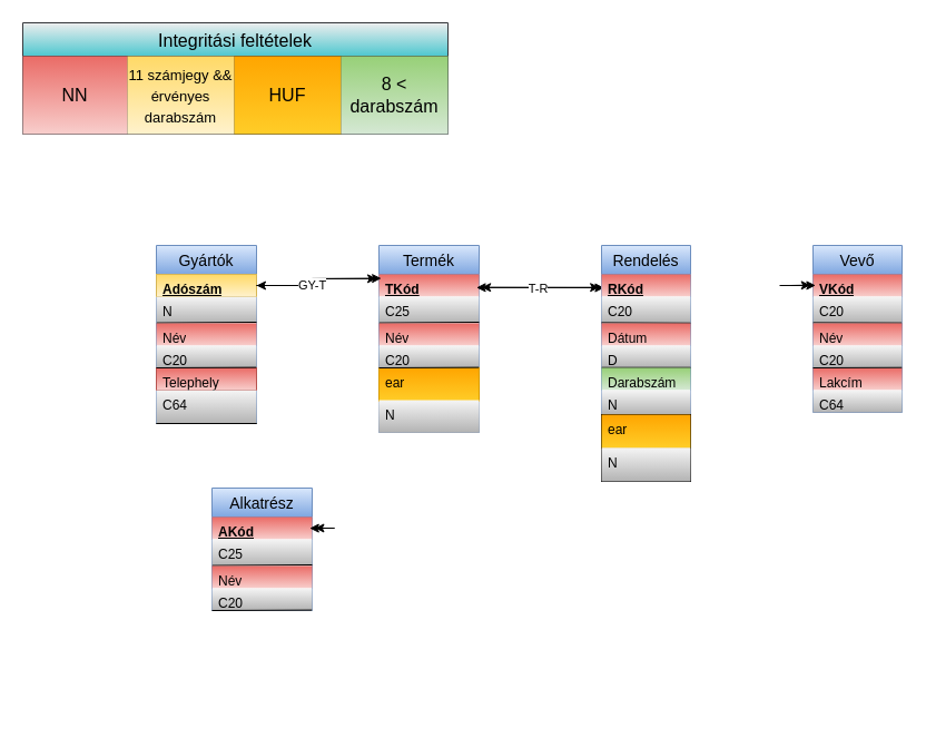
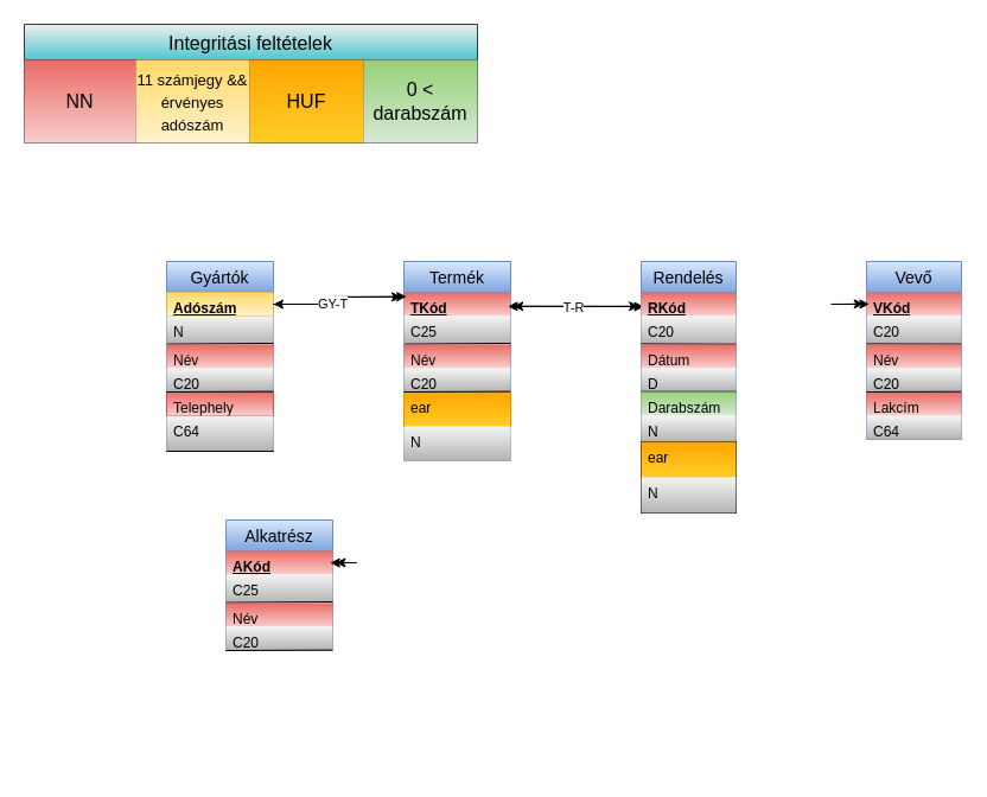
  <mxCell id="0" />
  <mxCell id="1" parent="0" />
  <mxCell id="2" value="" style="endArrow=classic;startArrow=classic;html=1;rounded=0;entryX=0.03;entryY=0.604;entryDx=0;entryDy=0;exitX=1.024;exitY=0.585;exitDx=0;exitDy=0;exitPerimeter=0;entryPerimeter=0;" parent="1" source="38" target="4" edge="1"><mxGeometry width="50" height="50" relative="1" as="geometry"><mxPoint x="830" y="420" as="sourcePoint" /><mxPoint x="940" y="266" as="targetPoint" /></mxGeometry></mxCell>
  <mxCell id="3" value="Rendelés" style="swimlane;fontStyle=0;childLayout=stackLayout;horizontal=1;startSize=26;horizontalStack=0;resizeParent=1;resizeParentMax=0;resizeLast=0;collapsible=1;marginBottom=0;align=center;fontSize=14;fillColor=#dae8fc;strokeColor=#6c8ebf;gradientColor=#7ea6e0;" parent="1" vertex="1"><mxGeometry x="540" y="220" width="80" height="152" as="geometry" /></mxCell>
  <mxCell id="4" value="&lt;u&gt;RKód&lt;/u&gt;" style="text;strokeColor=none;fillColor=#f8cecc;spacingLeft=4;spacingRight=4;overflow=hidden;rotatable=0;points=[[0,0.5],[1,0.5]];portConstraint=eastwest;fontSize=12;whiteSpace=wrap;html=1;strokeWidth=1;fontStyle=1;gradientColor=#ea6b66;gradientDirection=north;" parent="3" vertex="1"><mxGeometry y="26" width="80" height="20" as="geometry" /></mxCell>
  <mxCell id="5" value="C20" style="text;strokeColor=none;fillColor=#f5f5f5;spacingLeft=4;spacingRight=4;overflow=hidden;rotatable=0;points=[[0,0.5],[1,0.5]];portConstraint=eastwest;fontSize=12;whiteSpace=wrap;html=1;perimeterSpacing=0;gradientColor=#b3b3b3;" parent="3" vertex="1"><mxGeometry y="46" width="80" height="24" as="geometry" /></mxCell>
  <mxCell id="6" value="" style="endArrow=none;html=1;rounded=0;entryX=0.999;entryY=-0.014;entryDx=0;entryDy=0;entryPerimeter=0;exitX=-0.001;exitY=-0.029;exitDx=0;exitDy=0;exitPerimeter=0;elbow=vertical;" parent="3" source="7" target="7" edge="1"><mxGeometry relative="1" as="geometry"><mxPoint x="-1" y="70" as="sourcePoint" /><mxPoint x="80" y="70" as="targetPoint" /></mxGeometry></mxCell>
  <mxCell id="7" value="Dátum" style="text;strokeColor=none;fillColor=#f8cecc;spacingLeft=4;spacingRight=4;overflow=hidden;rotatable=0;points=[[0,0.5],[1,0.5]];portConstraint=eastwest;fontSize=12;whiteSpace=wrap;html=1;gradientColor=#ea6b66;gradientDirection=north;" parent="3" vertex="1"><mxGeometry y="70" width="80" height="20" as="geometry" /></mxCell>
  <mxCell id="8" value="D" style="text;strokeColor=none;fillColor=#f5f5f5;spacingLeft=4;spacingRight=4;overflow=hidden;rotatable=0;points=[[0,0.5],[1,0.5]];portConstraint=eastwest;fontSize=12;whiteSpace=wrap;html=1;gradientColor=#b3b3b3;" parent="3" vertex="1"><mxGeometry y="90" width="80" height="20" as="geometry" /></mxCell>
  <mxCell id="9" value="" style="endArrow=none;html=1;rounded=0;exitX=0.003;exitY=-0.014;exitDx=0;exitDy=0;exitPerimeter=0;entryX=1;entryY=-0.014;entryDx=0;entryDy=0;entryPerimeter=0;" parent="3" source="10" target="10" edge="1"><mxGeometry relative="1" as="geometry"><mxPoint x="0.8" y="110.5" as="sourcePoint" /><mxPoint x="80.0" y="110" as="targetPoint" /></mxGeometry></mxCell>
  <mxCell id="10" value="Darabszám" style="text;strokeColor=none;fillColor=#d5e8d4;spacingLeft=4;spacingRight=4;overflow=hidden;rotatable=0;points=[[0,0.5],[1,0.5]];portConstraint=eastwest;fontSize=12;whiteSpace=wrap;html=1;gradientColor=#97d077;gradientDirection=north;" parent="3" vertex="1"><mxGeometry y="110" width="80" height="20" as="geometry" /></mxCell>
  <mxCell id="11" value="N" style="text;strokeColor=none;fillColor=#f5f5f5;spacingLeft=4;spacingRight=4;overflow=hidden;rotatable=0;points=[[0,0.5],[1,0.5]];portConstraint=eastwest;fontSize=12;whiteSpace=wrap;html=1;gradientColor=#b3b3b3;" parent="3" vertex="1"><mxGeometry y="130" width="80" height="22" as="geometry" /></mxCell>
  <mxCell id="12" value="Vevő" style="swimlane;fontStyle=0;childLayout=stackLayout;horizontal=1;startSize=26;horizontalStack=0;resizeParent=1;resizeParentMax=0;resizeLast=0;collapsible=1;marginBottom=0;align=center;fontSize=14;fillColor=#dae8fc;strokeColor=#6c8ebf;gradientColor=#7ea6e0;" parent="1" vertex="1"><mxGeometry x="730" y="220" width="80" height="150" as="geometry" /></mxCell>
  <mxCell id="13" value="&lt;u&gt;VKód&lt;/u&gt;" style="text;strokeColor=none;fillColor=#f8cecc;spacingLeft=4;spacingRight=4;overflow=hidden;rotatable=0;points=[[0,0.5],[1,0.5]];portConstraint=eastwest;fontSize=12;whiteSpace=wrap;html=1;strokeWidth=1;fontStyle=1;gradientColor=#ea6b66;gradientDirection=north;" parent="12" vertex="1"><mxGeometry y="26" width="80" height="20" as="geometry" /></mxCell>
  <mxCell id="14" value="C20" style="text;strokeColor=none;fillColor=#f5f5f5;spacingLeft=4;spacingRight=4;overflow=hidden;rotatable=0;points=[[0,0.5],[1,0.5]];portConstraint=eastwest;fontSize=12;whiteSpace=wrap;html=1;perimeterSpacing=0;gradientColor=#b3b3b3;" parent="12" vertex="1"><mxGeometry y="46" width="80" height="24" as="geometry" /></mxCell>
  <mxCell id="15" value="" style="endArrow=none;html=1;rounded=0;entryX=0.995;entryY=0.984;entryDx=0;entryDy=0;entryPerimeter=0;exitX=0.001;exitY=-0.029;exitDx=0;exitDy=0;exitPerimeter=0;" parent="12" source="16" target="14" edge="1"><mxGeometry relative="1" as="geometry"><mxPoint y="70" as="sourcePoint" /><mxPoint x="80" y="69" as="targetPoint" /></mxGeometry></mxCell>
  <mxCell id="16" value="Név" style="text;strokeColor=none;fillColor=#f8cecc;spacingLeft=4;spacingRight=4;overflow=hidden;rotatable=0;points=[[0,0.5],[1,0.5]];portConstraint=eastwest;fontSize=12;whiteSpace=wrap;html=1;gradientColor=#ea6b66;gradientDirection=north;" parent="12" vertex="1"><mxGeometry y="70" width="80" height="20" as="geometry" /></mxCell>
  <mxCell id="17" value="C20" style="text;strokeColor=none;fillColor=#f5f5f5;spacingLeft=4;spacingRight=4;overflow=hidden;rotatable=0;points=[[0,0.5],[1,0.5]];portConstraint=eastwest;fontSize=12;whiteSpace=wrap;html=1;gradientColor=#b3b3b3;" parent="12" vertex="1"><mxGeometry y="90" width="80" height="20" as="geometry" /></mxCell>
  <mxCell id="18" value="Lakcím" style="text;strokeColor=none;fillColor=#f8cecc;spacingLeft=4;spacingRight=4;overflow=hidden;rotatable=0;points=[[0,0.5],[1,0.5]];portConstraint=eastwest;fontSize=12;whiteSpace=wrap;html=1;gradientColor=#ea6b66;gradientDirection=north;" parent="12" vertex="1"><mxGeometry y="110" width="80" height="20" as="geometry" /></mxCell>
  <mxCell id="19" value="C64&lt;div&gt;&lt;br&gt;&lt;/div&gt;" style="text;strokeColor=none;fillColor=#f5f5f5;spacingLeft=4;spacingRight=4;overflow=hidden;rotatable=0;points=[[0,0.5],[1,0.5]];portConstraint=eastwest;fontSize=12;whiteSpace=wrap;html=1;gradientColor=#b3b3b3;" parent="12" vertex="1"><mxGeometry y="130" width="80" height="20" as="geometry" /></mxCell>
  <mxCell id="20" value="" style="endArrow=none;html=1;rounded=0;entryX=0.997;entryY=-0.014;entryDx=0;entryDy=0;entryPerimeter=0;" parent="12" target="18" edge="1"><mxGeometry relative="1" as="geometry"><mxPoint y="110" as="sourcePoint" /><mxPoint x="80" y="112" as="targetPoint" /></mxGeometry></mxCell>
  <mxCell id="21" value="Alkatrész" style="swimlane;fontStyle=0;childLayout=stackLayout;horizontal=1;startSize=26;horizontalStack=0;resizeParent=1;resizeParentMax=0;resizeLast=0;collapsible=1;marginBottom=0;align=center;fontSize=14;fillColor=#dae8fc;strokeColor=#6c8ebf;gradientColor=#7ea6e0;" parent="1" vertex="1"><mxGeometry x="190" y="438" width="90" height="110" as="geometry" /></mxCell>
  <mxCell id="22" value="&lt;u&gt;AKód&lt;/u&gt;" style="text;strokeColor=none;fillColor=#f8cecc;spacingLeft=4;spacingRight=4;overflow=hidden;rotatable=0;points=[[0,0.5],[1,0.5]];portConstraint=eastwest;fontSize=12;whiteSpace=wrap;html=1;strokeWidth=1;fontStyle=1;gradientColor=#ea6b66;gradientDirection=north;" parent="21" vertex="1"><mxGeometry y="26" width="90" height="20" as="geometry" /></mxCell>
  <mxCell id="23" value="C25" style="text;strokeColor=none;fillColor=#f5f5f5;spacingLeft=4;spacingRight=4;overflow=hidden;rotatable=0;points=[[0,0.5],[1,0.5]];portConstraint=eastwest;fontSize=12;whiteSpace=wrap;html=1;perimeterSpacing=0;gradientColor=#b3b3b3;" parent="21" vertex="1"><mxGeometry y="46" width="90" height="24" as="geometry" /></mxCell>
  <mxCell id="24" value="" style="endArrow=none;html=1;rounded=0;exitX=0.004;exitY=-0.02;exitDx=0;exitDy=0;exitPerimeter=0;" parent="21" source="25" edge="1"><mxGeometry relative="1" as="geometry"><mxPoint x="-1" y="70" as="sourcePoint" /><mxPoint x="90" y="69" as="targetPoint" /></mxGeometry></mxCell>
  <mxCell id="25" value="Név" style="text;strokeColor=none;fillColor=#f8cecc;spacingLeft=4;spacingRight=4;overflow=hidden;rotatable=0;points=[[0,0.5],[1,0.5]];portConstraint=eastwest;fontSize=12;whiteSpace=wrap;html=1;gradientColor=#ea6b66;gradientDirection=north;" parent="21" vertex="1"><mxGeometry y="70" width="90" height="20" as="geometry" /></mxCell>
  <mxCell id="26" value="C20&lt;div&gt;&lt;br&gt;&lt;/div&gt;" style="text;strokeColor=none;fillColor=#f5f5f5;spacingLeft=4;spacingRight=4;overflow=hidden;rotatable=0;points=[[0,0.5],[1,0.5]];portConstraint=eastwest;fontSize=12;whiteSpace=wrap;html=1;gradientColor=#b3b3b3;" parent="21" vertex="1"><mxGeometry y="90" width="90" height="20" as="geometry" /></mxCell>
  <mxCell id="27" value="" style="endArrow=none;html=1;rounded=0;entryX=0.997;entryY=-0.02;entryDx=0;entryDy=0;entryPerimeter=0;" parent="21" edge="1"><mxGeometry relative="1" as="geometry"><mxPoint y="110" as="sourcePoint" /><mxPoint x="89.73" y="109.6" as="targetPoint" /></mxGeometry></mxCell>
  <mxCell id="28" value="&lt;div&gt;&lt;br&gt;&lt;/div&gt;" style="text;strokeColor=none;fillColor=none;spacingLeft=4;spacingRight=4;overflow=hidden;rotatable=0;points=[[0,0.5],[1,0.5]];portConstraint=eastwest;fontSize=12;whiteSpace=wrap;html=1;" parent="1" vertex="1"><mxGeometry x="580" y="630" width="80" height="20" as="geometry" /></mxCell>
  <mxCell id="29" value="" style="endArrow=classic;html=1;rounded=0;entryX=-0.029;entryY=0.486;entryDx=0;entryDy=0;entryPerimeter=0;" parent="1" target="13" edge="1"><mxGeometry width="50" height="50" relative="1" as="geometry"><mxPoint x="710" y="256" as="sourcePoint" /><mxPoint x="770" y="340" as="targetPoint" /></mxGeometry></mxCell>
  <mxCell id="30" value="" style="endArrow=classic;html=1;rounded=0;entryX=0.03;entryY=0.496;entryDx=0;entryDy=0;entryPerimeter=0;" parent="1" target="13" edge="1"><mxGeometry width="50" height="50" relative="1" as="geometry"><mxPoint x="700" y="256" as="sourcePoint" /><mxPoint x="770" y="340" as="targetPoint" /></mxGeometry></mxCell>
  <mxCell id="31" value="Integritási feltételek" style="shape=table;startSize=30;container=1;collapsible=0;childLayout=tableLayout;fontSize=16;fillColor=#eeeeee;strokeColor=#36393d;gradientColor=#4DC7CF;swimlaneFillColor=none;" parent="1" vertex="1"><mxGeometry x="20" y="20" width="382" height="100" as="geometry" /></mxCell>
  <mxCell id="32" value="" style="shape=tableRow;horizontal=0;startSize=0;swimlaneHead=0;swimlaneBody=0;strokeColor=inherit;top=0;left=0;bottom=0;right=0;collapsible=0;dropTarget=0;fillColor=none;points=[[0,0.5],[1,0.5]];portConstraint=eastwest;fontSize=16;" parent="31" vertex="1"><mxGeometry y="30" width="382" height="70" as="geometry" /></mxCell>
  <mxCell id="33" value="NN" style="shape=partialRectangle;html=1;whiteSpace=wrap;connectable=0;strokeColor=#b85450;overflow=hidden;fillColor=#f8cecc;top=0;left=0;bottom=0;right=0;pointerEvents=1;fontSize=16;gradientColor=#ea6b66;gradientDirection=north;" parent="32" vertex="1"><mxGeometry width="94" height="70" as="geometry"><mxRectangle width="94" height="70" as="alternateBounds" /></mxGeometry></mxCell>
- <mxCell id="34" value="&lt;font size=&quot;2&quot;&gt;11&lt;/font&gt;&lt;span style=&quot;font-size: small;&quot;&gt;&amp;nbsp;számjegy &amp;amp;&amp;amp; érvényes darabszám&lt;/span&gt;" style="shape=partialRectangle;html=1;whiteSpace=wrap;connectable=0;strokeColor=#d6b656;overflow=hidden;fillColor=#fff2cc;top=0;left=0;bottom=0;right=0;pointerEvents=1;fontSize=16;gradientColor=#ffd966;gradientDirection=north;" parent="32" vertex="1"><mxGeometry x="94" width="96" height="70" as="geometry"><mxRectangle width="96" height="70" as="alternateBounds" /></mxGeometry></mxCell>
+ <mxCell id="34" value="&lt;font size=&quot;2&quot;&gt;11&lt;/font&gt;&lt;span style=&quot;font-size: small;&quot;&gt;&amp;nbsp;számjegy &amp;amp;&amp;amp; érvényes adószám&lt;/span&gt;" style="shape=partialRectangle;html=1;whiteSpace=wrap;connectable=0;strokeColor=#d6b656;overflow=hidden;fillColor=#fff2cc;top=0;left=0;bottom=0;right=0;pointerEvents=1;fontSize=16;gradientColor=#ffd966;gradientDirection=north;" parent="32" vertex="1"><mxGeometry x="94" width="96" height="70" as="geometry"><mxRectangle width="96" height="70" as="alternateBounds" /></mxGeometry></mxCell>
  <mxCell id="35" value="HUF" style="shape=partialRectangle;html=1;whiteSpace=wrap;connectable=0;strokeColor=#d79b00;overflow=hidden;fillColor=#ffcd28;top=0;left=0;bottom=0;right=0;pointerEvents=1;fontSize=16;gradientColor=#ffa500;gradientDirection=north;" parent="32" vertex="1"><mxGeometry x="190" width="96" height="70" as="geometry"><mxRectangle width="96" height="70" as="alternateBounds" /></mxGeometry></mxCell>
- <mxCell id="36" value="8 &amp;lt; darabszám" style="shape=partialRectangle;html=1;whiteSpace=wrap;connectable=0;strokeColor=#82b366;overflow=hidden;fillColor=#d5e8d4;top=0;left=0;bottom=0;right=0;pointerEvents=1;fontSize=16;gradientColor=#97d077;gradientDirection=north;" parent="32" vertex="1"><mxGeometry x="286" width="96" height="70" as="geometry"><mxRectangle width="96" height="70" as="alternateBounds" /></mxGeometry></mxCell>
+ <mxCell id="36" value="0 &amp;lt; darabszám" style="shape=partialRectangle;html=1;whiteSpace=wrap;connectable=0;strokeColor=#82b366;overflow=hidden;fillColor=#d5e8d4;top=0;left=0;bottom=0;right=0;pointerEvents=1;fontSize=16;gradientColor=#97d077;gradientDirection=north;" parent="32" vertex="1"><mxGeometry x="286" width="96" height="70" as="geometry"><mxRectangle width="96" height="70" as="alternateBounds" /></mxGeometry></mxCell>
  <mxCell id="37" value="Termék" style="swimlane;fontStyle=0;childLayout=stackLayout;horizontal=1;startSize=26;horizontalStack=0;resizeParent=1;resizeParentMax=0;resizeLast=0;collapsible=1;marginBottom=0;align=center;fontSize=14;fillColor=#dae8fc;strokeColor=#6c8ebf;gradientColor=#7ea6e0;" parent="1" vertex="1"><mxGeometry x="340" y="220" width="90" height="168" as="geometry" /></mxCell>
  <mxCell id="38" value="&lt;u&gt;TKód&lt;/u&gt;" style="text;strokeColor=none;fillColor=#f8cecc;spacingLeft=4;spacingRight=4;overflow=hidden;rotatable=0;points=[[0,0.5],[1,0.5]];portConstraint=eastwest;fontSize=12;whiteSpace=wrap;html=1;strokeWidth=1;fontStyle=1;gradientColor=#ea6b66;gradientDirection=north;" parent="37" vertex="1"><mxGeometry y="26" width="90" height="20" as="geometry" /></mxCell>
  <mxCell id="39" value="C25" style="text;strokeColor=none;fillColor=#f5f5f5;spacingLeft=4;spacingRight=4;overflow=hidden;rotatable=0;points=[[0,0.5],[1,0.5]];portConstraint=eastwest;fontSize=12;whiteSpace=wrap;html=1;perimeterSpacing=0;gradientColor=#b3b3b3;" parent="37" vertex="1"><mxGeometry y="46" width="90" height="24" as="geometry" /></mxCell>
  <mxCell id="40" value="" style="endArrow=none;html=1;rounded=0;exitX=0.004;exitY=-0.02;exitDx=0;exitDy=0;exitPerimeter=0;" parent="37" source="41" edge="1"><mxGeometry relative="1" as="geometry"><mxPoint x="-1" y="70" as="sourcePoint" /><mxPoint x="90" y="69" as="targetPoint" /></mxGeometry></mxCell>
  <mxCell id="41" value="Név" style="text;strokeColor=none;fillColor=#f8cecc;spacingLeft=4;spacingRight=4;overflow=hidden;rotatable=0;points=[[0,0.5],[1,0.5]];portConstraint=eastwest;fontSize=12;whiteSpace=wrap;html=1;gradientColor=#ea6b66;gradientDirection=north;" parent="37" vertex="1"><mxGeometry y="70" width="90" height="20" as="geometry" /></mxCell>
  <mxCell id="42" value="C20&lt;div&gt;&lt;br&gt;&lt;/div&gt;" style="text;strokeColor=none;fillColor=#f5f5f5;spacingLeft=4;spacingRight=4;overflow=hidden;rotatable=0;points=[[0,0.5],[1,0.5]];portConstraint=eastwest;fontSize=12;whiteSpace=wrap;html=1;gradientColor=#b3b3b3;" parent="37" vertex="1"><mxGeometry y="90" width="90" height="20" as="geometry" /></mxCell>
  <mxCell id="43" value="" style="group;fillColor=#f5f5f5;strokeColor=none;gradientColor=#b3b3b3;" parent="37" vertex="1" connectable="0"><mxGeometry y="110" width="90" height="58" as="geometry" /></mxCell>
  <mxCell id="44" value="ear" style="text;strokeColor=#d79b00;fillColor=#ffcd28;spacingLeft=4;spacingRight=4;overflow=hidden;rotatable=0;points=[[0,0.5],[1,0.5]];portConstraint=eastwest;fontSize=12;whiteSpace=wrap;html=1;gradientColor=#ffa500;gradientDirection=north;" parent="43" vertex="1"><mxGeometry width="90" height="30" as="geometry" /></mxCell>
  <mxCell id="45" value="N" style="text;strokeColor=none;fillColor=#f5f5f5;spacingLeft=4;spacingRight=4;overflow=hidden;rotatable=0;points=[[0,0.5],[1,0.5]];portConstraint=eastwest;fontSize=12;whiteSpace=wrap;html=1;gradientColor=#b3b3b3;" parent="43" vertex="1"><mxGeometry y="29" width="90" height="29" as="geometry" /></mxCell>
  <mxCell id="46" value="" style="endArrow=none;html=1;rounded=0;entryX=0.997;entryY=-0.02;entryDx=0;entryDy=0;entryPerimeter=0;" parent="37" edge="1"><mxGeometry relative="1" as="geometry"><mxPoint y="110" as="sourcePoint" /><mxPoint x="89.73" y="109.6" as="targetPoint" /></mxGeometry></mxCell>
  <mxCell id="47" value="Gyártók" style="swimlane;fontStyle=0;childLayout=stackLayout;horizontal=1;startSize=26;horizontalStack=0;resizeParent=1;resizeParentMax=0;resizeLast=0;collapsible=1;marginBottom=0;align=center;fontSize=14;fillColor=#dae8fc;strokeColor=#6c8ebf;gradientColor=#7ea6e0;" parent="1" vertex="1"><mxGeometry x="140" y="220" width="90" height="160" as="geometry" /></mxCell>
  <mxCell id="48" value="&lt;u&gt;Adószám&lt;/u&gt;" style="text;strokeColor=#d6b656;fillColor=#fff2cc;spacingLeft=4;spacingRight=4;overflow=hidden;rotatable=0;points=[[0,0.5],[1,0.5]];portConstraint=eastwest;fontSize=12;whiteSpace=wrap;html=1;strokeWidth=1;fontStyle=1;gradientColor=#ffd966;gradientDirection=north;" parent="47" vertex="1"><mxGeometry y="26" width="90" height="20" as="geometry" /></mxCell>
  <mxCell id="49" value="N&lt;div&gt;&lt;br&gt;&lt;/div&gt;" style="text;strokeColor=none;fillColor=#f5f5f5;spacingLeft=4;spacingRight=4;overflow=hidden;rotatable=0;points=[[0,0.5],[1,0.5]];portConstraint=eastwest;fontSize=12;whiteSpace=wrap;html=1;perimeterSpacing=0;gradientColor=#b3b3b3;" parent="47" vertex="1"><mxGeometry y="46" width="90" height="24" as="geometry" /></mxCell>
  <mxCell id="50" value="" style="endArrow=none;html=1;rounded=0;exitX=0.004;exitY=-0.02;exitDx=0;exitDy=0;exitPerimeter=0;" parent="47" source="51" edge="1"><mxGeometry relative="1" as="geometry"><mxPoint x="-1" y="70" as="sourcePoint" /><mxPoint x="90" y="69" as="targetPoint" /></mxGeometry></mxCell>
  <mxCell id="51" value="Név" style="text;strokeColor=none;fillColor=#f8cecc;spacingLeft=4;spacingRight=4;overflow=hidden;rotatable=0;points=[[0,0.5],[1,0.5]];portConstraint=eastwest;fontSize=12;whiteSpace=wrap;html=1;gradientColor=#ea6b66;gradientDirection=north;" parent="47" vertex="1"><mxGeometry y="70" width="90" height="20" as="geometry" /></mxCell>
  <mxCell id="52" value="C20&lt;div&gt;&lt;br&gt;&lt;/div&gt;" style="text;strokeColor=none;fillColor=#f5f5f5;spacingLeft=4;spacingRight=4;overflow=hidden;rotatable=0;points=[[0,0.5],[1,0.5]];portConstraint=eastwest;fontSize=12;whiteSpace=wrap;html=1;gradientColor=#b3b3b3;" parent="47" vertex="1"><mxGeometry y="90" width="90" height="20" as="geometry" /></mxCell>
  <mxCell id="53" value="Telephely" style="text;strokeColor=#b85450;fillColor=#f8cecc;spacingLeft=4;spacingRight=4;overflow=hidden;rotatable=0;points=[[0,0.5],[1,0.5]];portConstraint=eastwest;fontSize=12;whiteSpace=wrap;html=1;gradientColor=#ea6b66;gradientDirection=north;" parent="47" vertex="1"><mxGeometry y="110" width="90" height="20" as="geometry" /></mxCell>
  <mxCell id="54" value="C64" style="text;spacingLeft=4;spacingRight=4;overflow=hidden;rotatable=0;points=[[0,0.5],[1,0.5]];portConstraint=eastwest;fontSize=12;whiteSpace=wrap;html=1;fillColor=#f5f5f5;strokeColor=none;gradientColor=#b3b3b3;" parent="47" vertex="1"><mxGeometry y="130" width="90" height="30" as="geometry" /></mxCell>
  <mxCell id="55" value="" style="endArrow=none;html=1;rounded=0;entryX=0.997;entryY=-0.02;entryDx=0;entryDy=0;entryPerimeter=0;" parent="47" target="53" edge="1"><mxGeometry relative="1" as="geometry"><mxPoint y="110" as="sourcePoint" /><mxPoint x="80" y="110" as="targetPoint" /></mxGeometry></mxCell>
  <mxCell id="56" value="" style="endArrow=none;html=1;rounded=0;exitX=-0.002;exitY=1;exitDx=0;exitDy=0;exitPerimeter=0;entryX=1.003;entryY=0;entryDx=0;entryDy=0;entryPerimeter=0;" parent="47" source="54" edge="1"><mxGeometry relative="1" as="geometry"><mxPoint x="5" y="149.933" as="sourcePoint" /><mxPoint x="90.27" y="160" as="targetPoint" /></mxGeometry></mxCell>
  <mxCell id="57" value="" style="endArrow=classic;startArrow=classic;html=1;rounded=0;entryX=-0.023;entryY=0.585;entryDx=0;entryDy=0;entryPerimeter=0;exitX=0.973;exitY=0.594;exitDx=0;exitDy=0;exitPerimeter=0;" parent="1" source="38" target="4" edge="1"><mxGeometry width="50" height="50" relative="1" as="geometry"><mxPoint x="430" y="260" as="sourcePoint" /><mxPoint x="540" y="280" as="targetPoint" /></mxGeometry></mxCell>
  <mxCell id="58" value="T-R" style="edgeLabel;html=1;align=center;verticalAlign=middle;resizable=0;points=[];" parent="57" vertex="1" connectable="0"><mxGeometry x="0.002" y="-1" relative="1" as="geometry"><mxPoint as="offset" /></mxGeometry></mxCell>
  <mxCell id="59" value="" style="group;fillColor=#f5f5f5;strokeColor=default;gradientColor=#b3b3b3;" parent="1" vertex="1" connectable="0"><mxGeometry x="540" y="372" width="80" height="60" as="geometry" /></mxCell>
  <mxCell id="60" value="ear" style="text;strokeColor=none;fillColor=#ffcd28;spacingLeft=4;spacingRight=4;overflow=hidden;rotatable=0;points=[[0,0.5],[1,0.5]];portConstraint=eastwest;fontSize=12;whiteSpace=wrap;html=1;gradientColor=#ffa500;gradientDirection=north;" parent="59" vertex="1"><mxGeometry width="80" height="30" as="geometry" /></mxCell>
  <mxCell id="61" value="N" style="text;strokeColor=none;fillColor=#f5f5f5;spacingLeft=4;spacingRight=4;overflow=hidden;rotatable=0;points=[[0,0.5],[1,0.5]];portConstraint=eastwest;fontSize=12;whiteSpace=wrap;html=1;gradientColor=#b3b3b3;" parent="59" vertex="1"><mxGeometry y="30.0" width="80" height="30.0" as="geometry" /></mxCell>
  <mxCell id="62" value="" style="endArrow=classic;html=1;rounded=0;entryX=0.975;entryY=0.506;entryDx=0;entryDy=0;entryPerimeter=0;" parent="1" target="22" edge="1"><mxGeometry width="50" height="50" relative="1" as="geometry"><mxPoint x="300" y="474" as="sourcePoint" /><mxPoint x="310" y="350" as="targetPoint" /></mxGeometry></mxCell>
  <mxCell id="63" value="" style="endArrow=classic;html=1;rounded=0;entryX=1.027;entryY=0.498;entryDx=0;entryDy=0;entryPerimeter=0;" parent="1" target="22" edge="1"><mxGeometry width="50" height="50" relative="1" as="geometry"><mxPoint x="300" y="474" as="sourcePoint" /><mxPoint x="310" y="440" as="targetPoint" /></mxGeometry></mxCell>
  <mxCell id="64" style="edgeStyle=orthogonalEdgeStyle;rounded=0;orthogonalLoop=1;jettySize=auto;html=1;entryX=-0.022;entryY=0.193;entryDx=0;entryDy=0;entryPerimeter=0;" parent="1" source="48" target="38" edge="1"><mxGeometry relative="1" as="geometry"><mxPoint x="339" y="250" as="targetPoint" /><Array as="points"><mxPoint x="280" y="256" /><mxPoint x="280" y="250" /></Array></mxGeometry></mxCell>
  <mxCell id="65" value="" style="endArrow=classic;html=1;rounded=0;exitX=1;exitY=0.5;exitDx=0;exitDy=0;entryX=0.024;entryY=0.18;entryDx=0;entryDy=0;entryPerimeter=0;" parent="1" source="48" target="38" edge="1"><mxGeometry width="50" height="50" relative="1" as="geometry"><mxPoint x="220" y="380" as="sourcePoint" /><mxPoint x="330" y="250" as="targetPoint" /><Array as="points"><mxPoint x="280" y="256" /><mxPoint x="280" y="250" /></Array></mxGeometry></mxCell>
  <mxCell id="66" value="GY-T" style="edgeLabel;html=1;align=center;verticalAlign=middle;resizable=0;points=[];" parent="65" vertex="1" connectable="0"><mxGeometry x="-0.009" relative="1" as="geometry"><mxPoint x="-3" y="6" as="offset" /></mxGeometry></mxCell>
  <mxCell id="67" value="" style="endArrow=classic;html=1;rounded=0;entryX=1;entryY=0.5;entryDx=0;entryDy=0;" parent="1" target="48" edge="1"><mxGeometry width="50" height="50" relative="1" as="geometry"><mxPoint x="260" y="256" as="sourcePoint" /><mxPoint x="340" y="250" as="targetPoint" /></mxGeometry></mxCell>
